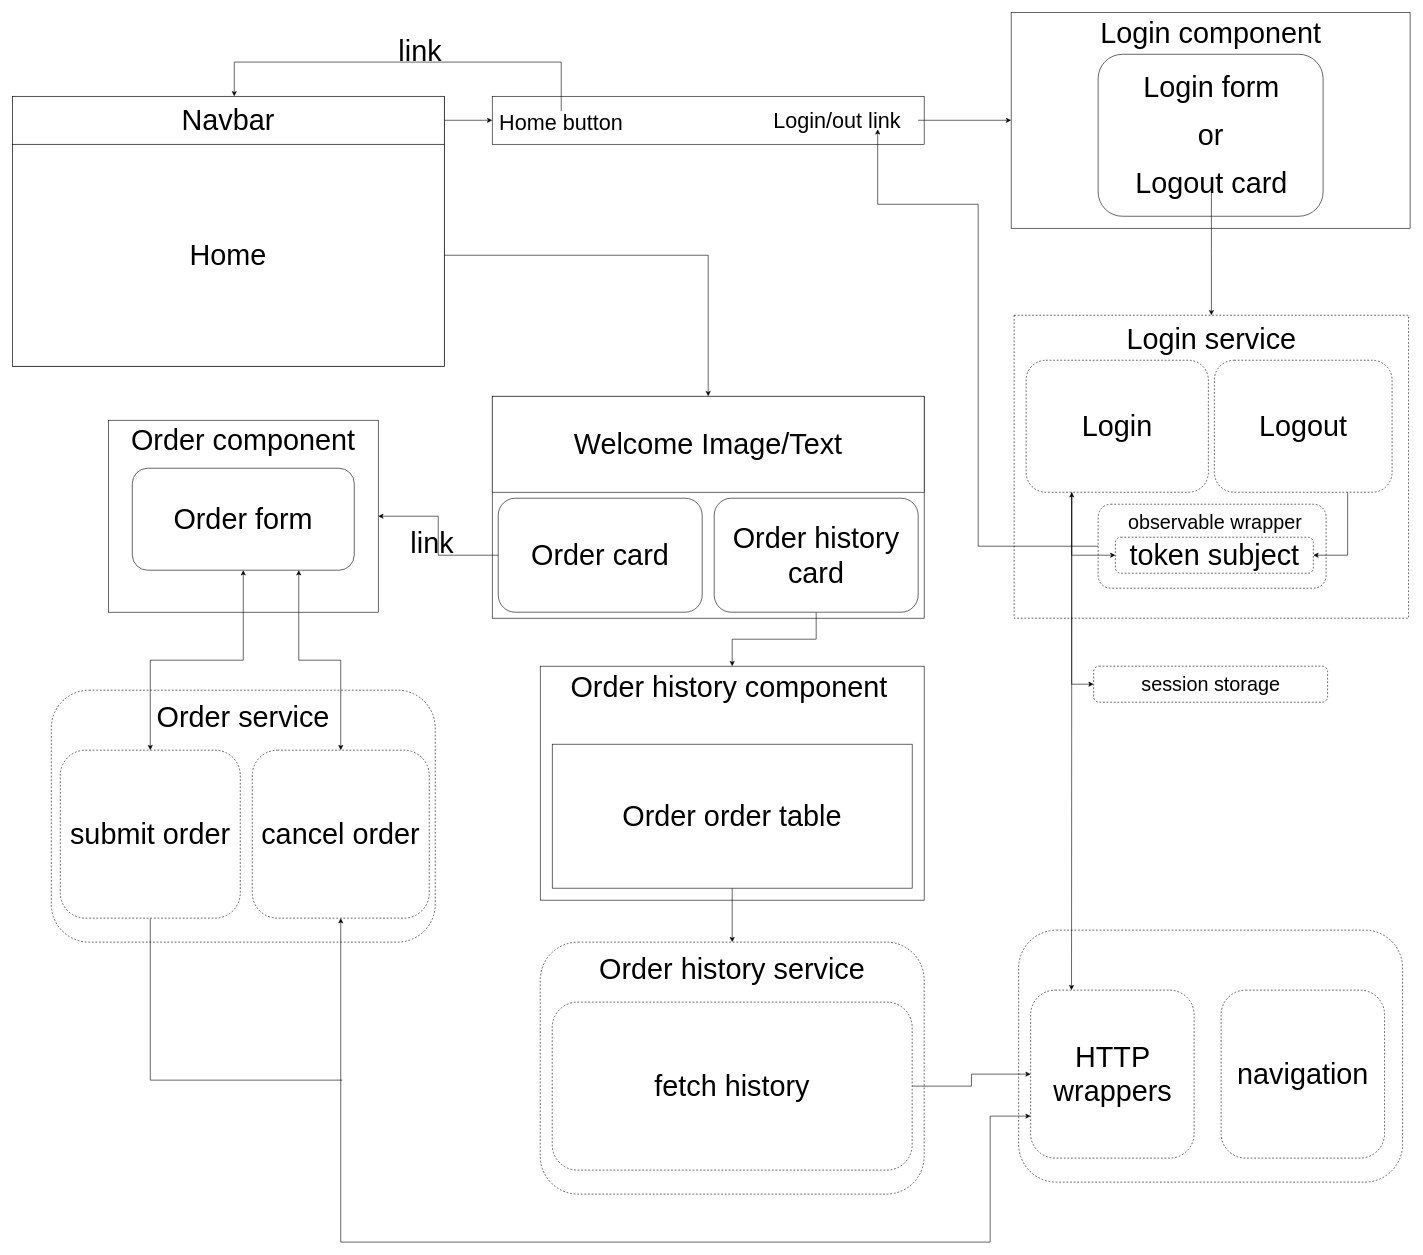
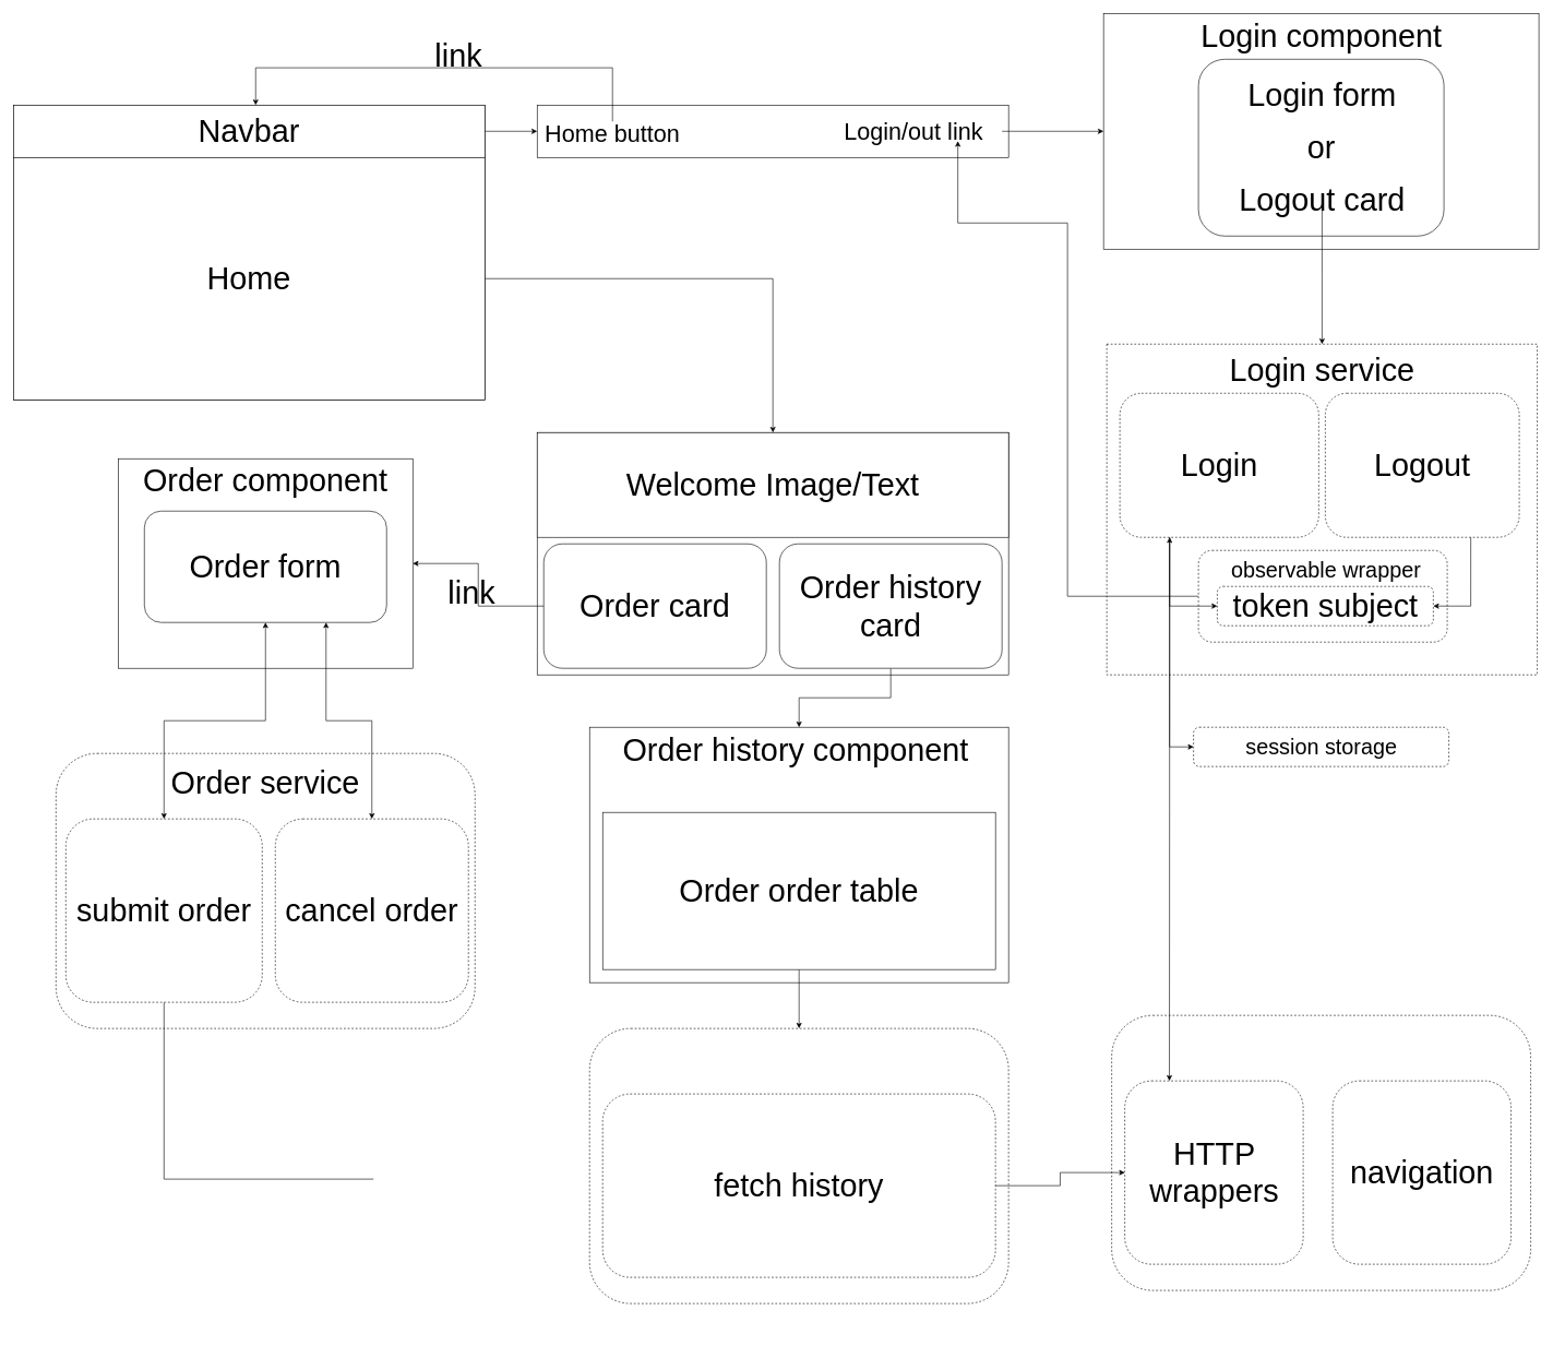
  <mxCell id="0" />
  <mxCell id="1" parent="0" />
  <mxCell id="2" value="" style="rounded=0;whiteSpace=wrap;html=1;" vertex="1" parent="1"><mxGeometry x="20" y="160" width="720" height="450" as="geometry" /></mxCell>
  <mxCell id="3" value="" style="edgeStyle=orthogonalEdgeStyle;rounded=0;orthogonalLoop=1;jettySize=auto;html=1;fontSize=48;" edge="1" parent="1" source="4" target="17"><mxGeometry relative="1" as="geometry" /></mxCell>
  <mxCell id="4" value="&lt;font style=&quot;font-size: 48px;&quot;&gt;Navbar&lt;/font&gt;" style="rounded=0;whiteSpace=wrap;html=1;" vertex="1" parent="1"><mxGeometry x="20" y="160" width="720" height="80" as="geometry" /></mxCell>
  <mxCell id="5" value="" style="edgeStyle=orthogonalEdgeStyle;rounded=0;orthogonalLoop=1;jettySize=auto;html=1;fontSize=48;" edge="1" parent="1" source="6" target="7"><mxGeometry relative="1" as="geometry" /></mxCell>
  <mxCell id="6" value="&lt;font style=&quot;font-size: 48px;&quot;&gt;Home&lt;/font&gt;" style="rounded=0;whiteSpace=wrap;html=1;" vertex="1" parent="1"><mxGeometry x="20" y="240" width="720" height="370" as="geometry" /></mxCell>
  <mxCell id="7" value="" style="rounded=0;whiteSpace=wrap;html=1;" vertex="1" parent="1"><mxGeometry x="820" y="660" width="720" height="370" as="geometry" /></mxCell>
  <mxCell id="8" value="Welcome Image/Text" style="rounded=0;whiteSpace=wrap;html=1;fontSize=48;" vertex="1" parent="1"><mxGeometry x="820" y="660" width="720" height="160" as="geometry" /></mxCell>
  <mxCell id="9" value="" style="edgeStyle=orthogonalEdgeStyle;rounded=0;orthogonalLoop=1;jettySize=auto;html=1;fontSize=48;" edge="1" parent="1" source="10" target="13"><mxGeometry relative="1" as="geometry" /></mxCell>
  <mxCell id="10" value="Order card" style="rounded=1;whiteSpace=wrap;html=1;fontSize=48;" vertex="1" parent="1"><mxGeometry x="830" y="830" width="340" height="190" as="geometry" /></mxCell>
  <mxCell id="11" value="" style="edgeStyle=orthogonalEdgeStyle;rounded=0;orthogonalLoop=1;jettySize=auto;html=1;fontSize=33;" edge="1" parent="1" source="12" target="43"><mxGeometry relative="1" as="geometry" /></mxCell>
  <mxCell id="12" value="Order history card" style="rounded=1;whiteSpace=wrap;html=1;fontSize=48;" vertex="1" parent="1"><mxGeometry x="1190" y="830" width="340" height="190" as="geometry" /></mxCell>
  <mxCell id="13" value="" style="rounded=1;whiteSpace=wrap;html=1;fontSize=48;arcSize=0;" vertex="1" parent="1"><mxGeometry x="180" y="700" width="450" height="320" as="geometry" /></mxCell>
  <mxCell id="14" value="link" style="text;html=1;strokeColor=none;fillColor=none;align=center;verticalAlign=middle;whiteSpace=wrap;rounded=0;fontSize=48;" vertex="1" parent="1"><mxGeometry x="690" y="890" width="60" height="30" as="geometry" /></mxCell>
  <mxCell id="15" value="Order component" style="text;html=1;strokeColor=none;fillColor=none;align=center;verticalAlign=middle;whiteSpace=wrap;rounded=0;fontSize=48;" vertex="1" parent="1"><mxGeometry x="190" y="710" width="430" height="45" as="geometry" /></mxCell>
  <mxCell id="16" value="Order form" style="rounded=1;whiteSpace=wrap;html=1;fontSize=48;" vertex="1" parent="1"><mxGeometry x="220" y="780" width="370" height="170" as="geometry" /></mxCell>
  <mxCell id="17" value="" style="rounded=0;whiteSpace=wrap;html=1;" vertex="1" parent="1"><mxGeometry x="820" y="160" width="720" height="80" as="geometry" /></mxCell>
  <mxCell id="18" style="edgeStyle=orthogonalEdgeStyle;rounded=0;orthogonalLoop=1;jettySize=auto;html=1;exitX=0.5;exitY=0;exitDx=0;exitDy=0;fontSize=36;" edge="1" parent="1" source="19" target="4"><mxGeometry relative="1" as="geometry"><mxPoint x="390" y="20" as="targetPoint" /><Array as="points"><mxPoint x="935" y="103" /><mxPoint x="390" y="103" /></Array></mxGeometry></mxCell>
  <mxCell id="19" value="&lt;font style=&quot;font-size: 36px;&quot;&gt;Home button&lt;/font&gt;" style="text;html=1;strokeColor=none;fillColor=none;align=center;verticalAlign=middle;whiteSpace=wrap;rounded=0;fontSize=48;" vertex="1" parent="1"><mxGeometry x="830" y="185" width="210" height="30" as="geometry" /></mxCell>
  <mxCell id="20" value="" style="edgeStyle=orthogonalEdgeStyle;rounded=0;orthogonalLoop=1;jettySize=auto;html=1;fontSize=48;" edge="1" parent="1" source="21" target="23"><mxGeometry relative="1" as="geometry" /></mxCell>
  <mxCell id="21" value="Login/out link" style="text;html=1;strokeColor=none;fillColor=none;align=center;verticalAlign=middle;whiteSpace=wrap;rounded=0;fontSize=36;" vertex="1" parent="1"><mxGeometry x="1260" y="185" width="270" height="30" as="geometry" /></mxCell>
  <mxCell id="22" value="&lt;font style=&quot;font-size: 48px;&quot;&gt;link&lt;/font&gt;" style="text;html=1;strokeColor=none;fillColor=none;align=center;verticalAlign=middle;whiteSpace=wrap;rounded=0;fontSize=36;" vertex="1" parent="1"><mxGeometry x="670" y="70" width="60" height="30" as="geometry" /></mxCell>
  <mxCell id="23" value="" style="whiteSpace=wrap;html=1;fontSize=48;" vertex="1" parent="1"><mxGeometry x="1685" y="20" width="665" height="360" as="geometry" /></mxCell>
  <mxCell id="24" value="Login component" style="text;html=1;strokeColor=none;fillColor=none;align=center;verticalAlign=middle;whiteSpace=wrap;rounded=0;fontSize=48;" vertex="1" parent="1"><mxGeometry x="1727.5" y="40" width="580" height="30" as="geometry" /></mxCell>
  <mxCell id="25" value="" style="rounded=1;whiteSpace=wrap;html=1;fontSize=48;" vertex="1" parent="1"><mxGeometry x="1830" y="90" width="375" height="270" as="geometry" /></mxCell>
  <mxCell id="26" value="Login form" style="text;html=1;strokeColor=none;fillColor=none;align=center;verticalAlign=middle;whiteSpace=wrap;rounded=0;fontSize=48;" vertex="1" parent="1"><mxGeometry x="1858.75" y="130" width="320" height="30" as="geometry" /></mxCell>
  <mxCell id="27" value="or" style="text;html=1;strokeColor=none;fillColor=none;align=center;verticalAlign=middle;whiteSpace=wrap;rounded=0;fontSize=48;" vertex="1" parent="1"><mxGeometry x="1857.5" y="210" width="320" height="30" as="geometry" /></mxCell>
  <mxCell id="28" value="" style="edgeStyle=orthogonalEdgeStyle;rounded=0;orthogonalLoop=1;jettySize=auto;html=1;fontSize=48;" edge="1" parent="1" source="29" target="30"><mxGeometry relative="1" as="geometry" /></mxCell>
  <mxCell id="29" value="Logout card" style="text;html=1;strokeColor=none;fillColor=none;align=center;verticalAlign=middle;whiteSpace=wrap;rounded=0;fontSize=48;" vertex="1" parent="1"><mxGeometry x="1858.75" y="290" width="320" height="30" as="geometry" /></mxCell>
  <mxCell id="30" value="" style="whiteSpace=wrap;html=1;fontSize=48;dashed=1;" vertex="1" parent="1"><mxGeometry x="1690" y="525" width="657.5" height="505" as="geometry" /></mxCell>
  <mxCell id="31" value="Login service" style="text;html=1;strokeColor=none;fillColor=none;align=center;verticalAlign=middle;whiteSpace=wrap;rounded=0;fontSize=48;" vertex="1" parent="1"><mxGeometry x="1770" y="540" width="497.5" height="50" as="geometry" /></mxCell>
  <mxCell id="32" style="edgeStyle=orthogonalEdgeStyle;rounded=0;orthogonalLoop=1;jettySize=auto;html=1;exitX=0.25;exitY=1;exitDx=0;exitDy=0;entryX=0;entryY=0.5;entryDx=0;entryDy=0;fontSize=33;" edge="1" parent="1" source="33" target="42"><mxGeometry relative="1" as="geometry" /></mxCell>
  <mxCell id="33" value="Login" style="rounded=1;whiteSpace=wrap;html=1;dashed=1;fontSize=48;" vertex="1" parent="1"><mxGeometry x="1710" y="600" width="303.75" height="220" as="geometry" /></mxCell>
  <mxCell id="34" value="Logout" style="rounded=1;whiteSpace=wrap;html=1;dashed=1;fontSize=48;" vertex="1" parent="1"><mxGeometry x="2023.75" y="600" width="296.25" height="220" as="geometry" /></mxCell>
  <mxCell id="35" style="edgeStyle=orthogonalEdgeStyle;rounded=0;orthogonalLoop=1;jettySize=auto;html=1;exitX=0;exitY=0.5;exitDx=0;exitDy=0;entryX=0.75;entryY=1;entryDx=0;entryDy=0;fontSize=33;" edge="1" parent="1" source="36" target="21"><mxGeometry relative="1" as="geometry"><Array as="points"><mxPoint x="1630" y="910" /><mxPoint x="1630" y="340" /><mxPoint x="1463" y="340" /></Array></mxGeometry></mxCell>
  <mxCell id="36" value="" style="rounded=1;whiteSpace=wrap;html=1;dashed=1;fontSize=48;" vertex="1" parent="1"><mxGeometry x="1830" y="840" width="380" height="140" as="geometry" /></mxCell>
  <mxCell id="37" value="" style="rounded=1;whiteSpace=wrap;html=1;dashed=1;fontSize=48;" vertex="1" parent="1"><mxGeometry x="1858.75" y="895" width="330" height="60" as="geometry" /></mxCell>
  <mxCell id="38" value="token subject" style="text;html=1;strokeColor=none;fillColor=none;align=center;verticalAlign=middle;whiteSpace=wrap;rounded=0;fontSize=48;" vertex="1" parent="1"><mxGeometry x="1875" y="910" width="297.5" height="30" as="geometry" /></mxCell>
  <mxCell id="39" value="&lt;font style=&quot;font-size: 33px;&quot;&gt;observable wrapper&lt;/font&gt;" style="text;html=1;strokeColor=none;fillColor=none;align=center;verticalAlign=middle;whiteSpace=wrap;rounded=0;fontSize=48;" vertex="1" parent="1"><mxGeometry x="1860" y="850" width="330" height="30" as="geometry" /></mxCell>
  <mxCell id="40" style="edgeStyle=orthogonalEdgeStyle;rounded=0;orthogonalLoop=1;jettySize=auto;html=1;exitX=0.25;exitY=1;exitDx=0;exitDy=0;entryX=0;entryY=0.5;entryDx=0;entryDy=0;fontSize=33;" edge="1" parent="1" source="33" target="37"><mxGeometry relative="1" as="geometry" /></mxCell>
  <mxCell id="41" style="edgeStyle=orthogonalEdgeStyle;rounded=0;orthogonalLoop=1;jettySize=auto;html=1;exitX=0.75;exitY=1;exitDx=0;exitDy=0;entryX=1;entryY=0.5;entryDx=0;entryDy=0;fontSize=33;" edge="1" parent="1" source="34" target="37"><mxGeometry relative="1" as="geometry" /></mxCell>
  <mxCell id="42" value="session storage" style="rounded=1;whiteSpace=wrap;html=1;dashed=1;fontSize=33;" vertex="1" parent="1"><mxGeometry x="1822.5" y="1110" width="390" height="60" as="geometry" /></mxCell>
  <mxCell id="43" value="" style="whiteSpace=wrap;html=1;fontSize=48;rounded=1;arcSize=0;" vertex="1" parent="1"><mxGeometry x="900" y="1110" width="640" height="390" as="geometry" /></mxCell>
  <mxCell id="44" value="Order history component" style="text;html=1;strokeColor=none;fillColor=none;align=center;verticalAlign=middle;whiteSpace=wrap;rounded=0;fontSize=48;" vertex="1" parent="1"><mxGeometry x="910" y="1130" width="610" height="30" as="geometry" /></mxCell>
  <mxCell id="45" style="edgeStyle=orthogonalEdgeStyle;rounded=0;orthogonalLoop=1;jettySize=auto;html=1;exitX=0.5;exitY=1;exitDx=0;exitDy=0;entryX=0.5;entryY=0;entryDx=0;entryDy=0;fontSize=48;" edge="1" parent="1" source="46" target="47"><mxGeometry relative="1" as="geometry" /></mxCell>
  <mxCell id="46" value="Order order table" style="rounded=0;whiteSpace=wrap;html=1;fontSize=48;" vertex="1" parent="1"><mxGeometry x="920" y="1240" width="600" height="240" as="geometry" /></mxCell>
  <mxCell id="47" value="" style="rounded=1;whiteSpace=wrap;html=1;fontSize=48;dashed=1;" vertex="1" parent="1"><mxGeometry x="900" y="1570" width="640" height="420" as="geometry" /></mxCell>
- <mxCell id="48" value="Order history service" style="text;html=1;strokeColor=none;fillColor=none;align=center;verticalAlign=middle;whiteSpace=wrap;rounded=0;fontSize=48;" vertex="1" parent="1"><mxGeometry x="940" y="1590" width="560" height="50" as="geometry" /></mxCell>
  <mxCell id="49" value="fetch history" style="rounded=1;whiteSpace=wrap;html=1;dashed=1;fontSize=48;" vertex="1" parent="1"><mxGeometry x="920" y="1670" width="600" height="280" as="geometry" /></mxCell>
  <mxCell id="50" value="" style="rounded=1;whiteSpace=wrap;html=1;fontSize=48;dashed=1;" vertex="1" parent="1"><mxGeometry x="85" y="1150" width="640" height="420" as="geometry" /></mxCell>
  <mxCell id="51" value="Order service" style="text;html=1;strokeColor=none;fillColor=none;align=center;verticalAlign=middle;whiteSpace=wrap;rounded=0;fontSize=48;" vertex="1" parent="1"><mxGeometry x="125" y="1170" width="560" height="50" as="geometry" /></mxCell>
  <mxCell id="52" style="edgeStyle=orthogonalEdgeStyle;rounded=0;orthogonalLoop=1;jettySize=auto;html=1;exitX=0.5;exitY=1;exitDx=0;exitDy=0;fontSize=48;endArrow=none;endFill=0;" edge="1" parent="1" source="53"><mxGeometry relative="1" as="geometry"><mxPoint x="570" y="1800" as="targetPoint" /><Array as="points"><mxPoint x="250" y="1800" /></Array></mxGeometry></mxCell>
  <mxCell id="53" value="submit order" style="rounded=1;whiteSpace=wrap;html=1;dashed=1;fontSize=48;" vertex="1" parent="1"><mxGeometry x="100" y="1250" width="300" height="280" as="geometry" /></mxCell>
  <mxCell id="54" value="cancel order" style="rounded=1;whiteSpace=wrap;html=1;dashed=1;fontSize=48;" vertex="1" parent="1"><mxGeometry x="420" y="1250" width="295" height="280" as="geometry" /></mxCell>
  <mxCell id="55" value="" style="rounded=1;whiteSpace=wrap;html=1;fontSize=48;dashed=1;" vertex="1" parent="1"><mxGeometry x="1697.5" y="1550" width="640" height="420" as="geometry" /></mxCell>
  <mxCell id="56" value="HTTP wrappers" style="rounded=1;whiteSpace=wrap;html=1;dashed=1;fontSize=48;" vertex="1" parent="1"><mxGeometry x="1717.5" y="1650" width="272.5" height="280" as="geometry" /></mxCell>
  <mxCell id="57" value="navigation" style="rounded=1;whiteSpace=wrap;html=1;dashed=1;fontSize=48;" vertex="1" parent="1"><mxGeometry x="2035" y="1650" width="272.5" height="280" as="geometry" /></mxCell>
- <mxCell id="58" style="edgeStyle=orthogonalEdgeStyle;rounded=0;orthogonalLoop=1;jettySize=auto;html=1;exitX=0.5;exitY=1;exitDx=0;exitDy=0;entryX=0;entryY=0.75;entryDx=0;entryDy=0;fontSize=48;startArrow=classic;startFill=1;" edge="1" parent="1" source="54" target="56"><mxGeometry relative="1" as="geometry"><Array as="points"><mxPoint x="568" y="2070" /><mxPoint x="1650" y="2070" /><mxPoint x="1650" y="1860" /></Array></mxGeometry></mxCell>
  <mxCell id="59" style="edgeStyle=orthogonalEdgeStyle;rounded=0;orthogonalLoop=1;jettySize=auto;html=1;exitX=1;exitY=0.5;exitDx=0;exitDy=0;entryX=0;entryY=0.5;entryDx=0;entryDy=0;fontSize=48;" edge="1" parent="1" source="49" target="56"><mxGeometry relative="1" as="geometry" /></mxCell>
  <mxCell id="60" style="edgeStyle=orthogonalEdgeStyle;rounded=0;orthogonalLoop=1;jettySize=auto;html=1;exitX=0.25;exitY=1;exitDx=0;exitDy=0;entryX=0.25;entryY=0;entryDx=0;entryDy=0;fontSize=48;startArrow=classic;startFill=1;endArrow=classic;endFill=1;" edge="1" parent="1" source="33" target="56"><mxGeometry relative="1" as="geometry" /></mxCell>
  <mxCell id="61" style="edgeStyle=orthogonalEdgeStyle;rounded=0;orthogonalLoop=1;jettySize=auto;html=1;exitX=0.5;exitY=1;exitDx=0;exitDy=0;entryX=0.5;entryY=0;entryDx=0;entryDy=0;fontSize=48;startArrow=classic;startFill=1;endArrow=classic;endFill=1;" edge="1" parent="1" source="16" target="53"><mxGeometry relative="1" as="geometry" /></mxCell>
  <mxCell id="62" style="edgeStyle=orthogonalEdgeStyle;rounded=0;orthogonalLoop=1;jettySize=auto;html=1;exitX=0.75;exitY=1;exitDx=0;exitDy=0;fontSize=48;startArrow=classic;startFill=1;endArrow=classic;endFill=1;" edge="1" parent="1" source="16" target="54"><mxGeometry relative="1" as="geometry" /></mxCell>
